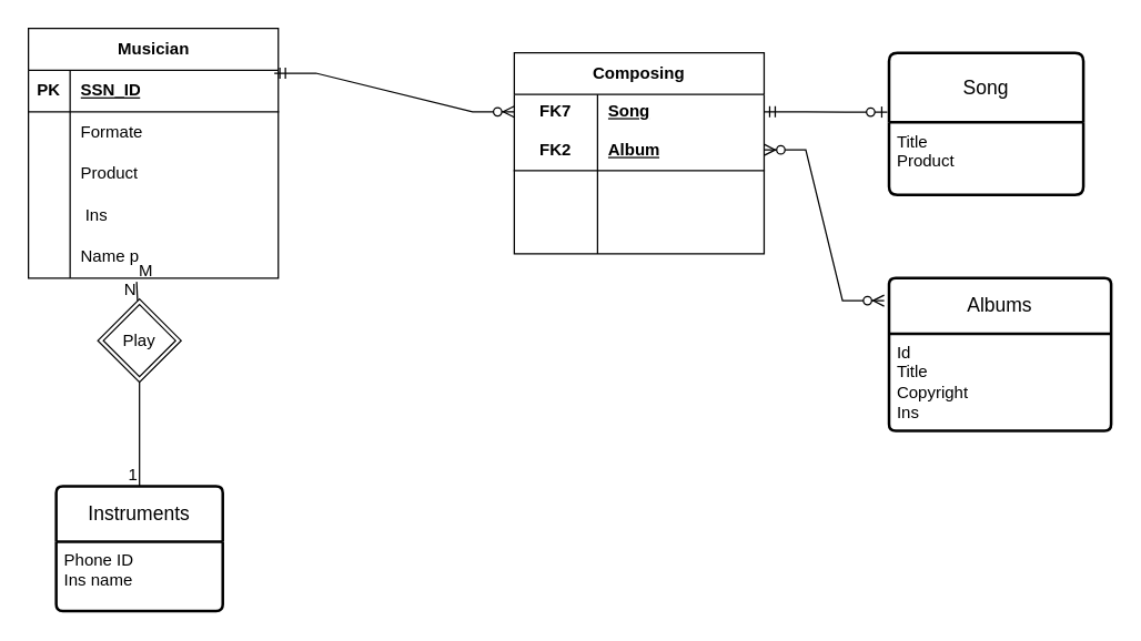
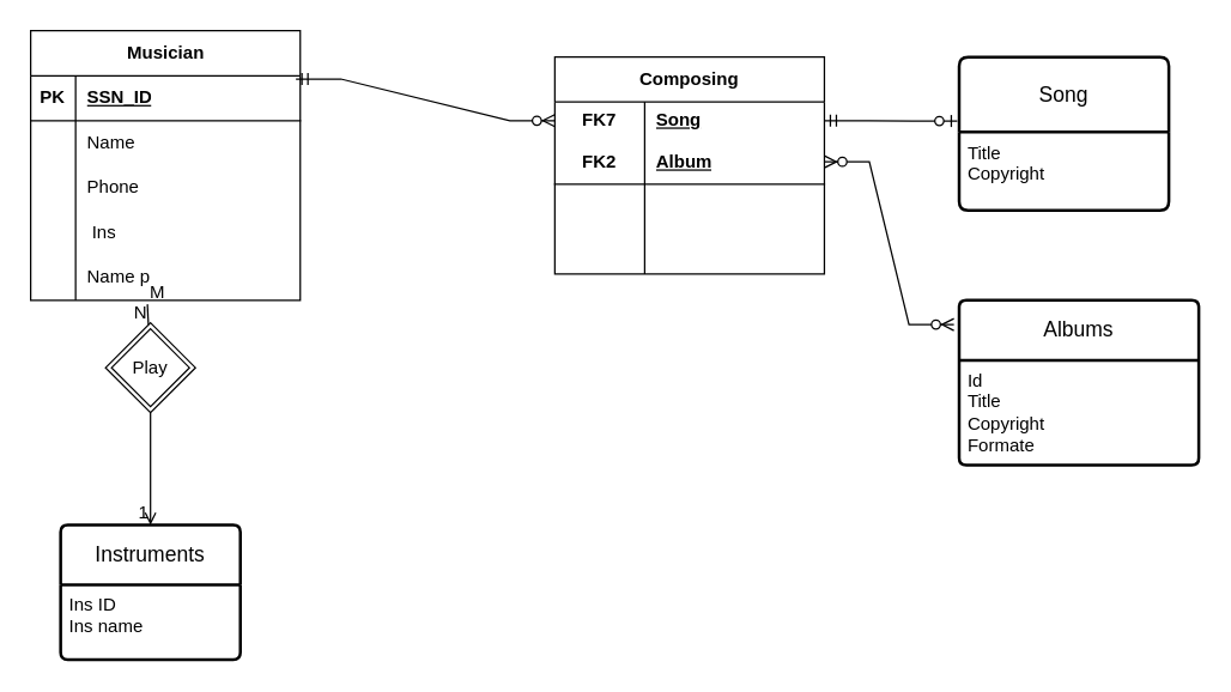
  <mxCell id="0" />
  <mxCell id="1" parent="0" />
  <mxCell id="2" value="Musician" style="shape=table;startSize=30;container=1;collapsible=1;childLayout=tableLayout;fixedRows=1;rowLines=0;fontStyle=1;align=center;resizeLast=1;html=1;" vertex="1" parent="1"><mxGeometry x="20" y="20" width="180" height="180" as="geometry" /></mxCell>
  <mxCell id="3" value="" style="shape=tableRow;horizontal=0;startSize=0;swimlaneHead=0;swimlaneBody=0;fillColor=none;collapsible=0;dropTarget=0;points=[[0,0.5],[1,0.5]];portConstraint=eastwest;top=0;left=0;right=0;bottom=1;" vertex="1" parent="2"><mxGeometry y="30" width="180" height="30" as="geometry" /></mxCell>
  <mxCell id="4" value="PK" style="shape=partialRectangle;connectable=0;fillColor=none;top=0;left=0;bottom=0;right=0;fontStyle=1;overflow=hidden;whiteSpace=wrap;html=1;" vertex="1" parent="3"><mxGeometry width="30" height="30" as="geometry"><mxRectangle width="30" height="30" as="alternateBounds" /></mxGeometry></mxCell>
  <mxCell id="5" value="SSN_ID" style="shape=partialRectangle;connectable=0;fillColor=none;top=0;left=0;bottom=0;right=0;align=left;spacingLeft=6;fontStyle=5;overflow=hidden;whiteSpace=wrap;html=1;" vertex="1" parent="3"><mxGeometry x="30" width="150" height="30" as="geometry"><mxRectangle width="150" height="30" as="alternateBounds" /></mxGeometry></mxCell>
  <mxCell id="6" value="" style="shape=tableRow;horizontal=0;startSize=0;swimlaneHead=0;swimlaneBody=0;fillColor=none;collapsible=0;dropTarget=0;points=[[0,0.5],[1,0.5]];portConstraint=eastwest;top=0;left=0;right=0;bottom=0;" vertex="1" parent="2"><mxGeometry y="60" width="180" height="30" as="geometry" /></mxCell>
  <mxCell id="7" value="" style="shape=partialRectangle;connectable=0;fillColor=none;top=0;left=0;bottom=0;right=0;editable=1;overflow=hidden;whiteSpace=wrap;html=1;" vertex="1" parent="6"><mxGeometry width="30" height="30" as="geometry"><mxRectangle width="30" height="30" as="alternateBounds" /></mxGeometry></mxCell>
- <mxCell id="8" value="Formate" style="shape=partialRectangle;connectable=0;fillColor=none;top=0;left=0;bottom=0;right=0;align=left;spacingLeft=6;overflow=hidden;whiteSpace=wrap;html=1;" vertex="1" parent="6"><mxGeometry x="30" width="150" height="30" as="geometry"><mxRectangle width="150" height="30" as="alternateBounds" /></mxGeometry></mxCell>
+ <mxCell id="8" value="Name" style="shape=partialRectangle;connectable=0;fillColor=none;top=0;left=0;bottom=0;right=0;align=left;spacingLeft=6;overflow=hidden;whiteSpace=wrap;html=1;" vertex="1" parent="6"><mxGeometry x="30" width="150" height="30" as="geometry"><mxRectangle width="150" height="30" as="alternateBounds" /></mxGeometry></mxCell>
  <mxCell id="9" value="" style="shape=tableRow;horizontal=0;startSize=0;swimlaneHead=0;swimlaneBody=0;fillColor=none;collapsible=0;dropTarget=0;points=[[0,0.5],[1,0.5]];portConstraint=eastwest;top=0;left=0;right=0;bottom=0;" vertex="1" parent="2"><mxGeometry y="90" width="180" height="30" as="geometry" /></mxCell>
  <mxCell id="10" value="" style="shape=partialRectangle;connectable=0;fillColor=none;top=0;left=0;bottom=0;right=0;editable=1;overflow=hidden;whiteSpace=wrap;html=1;" vertex="1" parent="9"><mxGeometry width="30" height="30" as="geometry"><mxRectangle width="30" height="30" as="alternateBounds" /></mxGeometry></mxCell>
- <mxCell id="11" value="Product" style="shape=partialRectangle;connectable=0;fillColor=none;top=0;left=0;bottom=0;right=0;align=left;spacingLeft=6;overflow=hidden;whiteSpace=wrap;html=1;" vertex="1" parent="9"><mxGeometry x="30" width="150" height="30" as="geometry"><mxRectangle width="150" height="30" as="alternateBounds" /></mxGeometry></mxCell>
+ <mxCell id="11" value="Phone" style="shape=partialRectangle;connectable=0;fillColor=none;top=0;left=0;bottom=0;right=0;align=left;spacingLeft=6;overflow=hidden;whiteSpace=wrap;html=1;" vertex="1" parent="9"><mxGeometry x="30" width="150" height="30" as="geometry"><mxRectangle width="150" height="30" as="alternateBounds" /></mxGeometry></mxCell>
  <mxCell id="12" value="" style="shape=tableRow;horizontal=0;startSize=0;swimlaneHead=0;swimlaneBody=0;fillColor=none;collapsible=0;dropTarget=0;points=[[0,0.5],[1,0.5]];portConstraint=eastwest;top=0;left=0;right=0;bottom=0;" vertex="1" parent="2"><mxGeometry y="120" width="180" height="30" as="geometry" /></mxCell>
  <mxCell id="13" value="" style="shape=partialRectangle;connectable=0;fillColor=none;top=0;left=0;bottom=0;right=0;editable=1;overflow=hidden;whiteSpace=wrap;html=1;" vertex="1" parent="12"><mxGeometry width="30" height="30" as="geometry"><mxRectangle width="30" height="30" as="alternateBounds" /></mxGeometry></mxCell>
  <mxCell id="14" value="&amp;nbsp;Ins" style="shape=partialRectangle;connectable=0;fillColor=none;top=0;left=0;bottom=0;right=0;align=left;spacingLeft=6;overflow=hidden;whiteSpace=wrap;html=1;" vertex="1" parent="12"><mxGeometry x="30" width="150" height="30" as="geometry"><mxRectangle width="150" height="30" as="alternateBounds" /></mxGeometry></mxCell>
  <mxCell id="15" value="" style="shape=tableRow;horizontal=0;startSize=0;swimlaneHead=0;swimlaneBody=0;fillColor=none;collapsible=0;dropTarget=0;points=[[0,0.5],[1,0.5]];portConstraint=eastwest;top=0;left=0;right=0;bottom=0;" vertex="1" parent="2"><mxGeometry y="150" width="180" height="30" as="geometry" /></mxCell>
  <mxCell id="16" value="" style="shape=partialRectangle;connectable=0;fillColor=none;top=0;left=0;bottom=0;right=0;editable=1;overflow=hidden;whiteSpace=wrap;html=1;" vertex="1" parent="15"><mxGeometry width="30" height="30" as="geometry"><mxRectangle width="30" height="30" as="alternateBounds" /></mxGeometry></mxCell>
  <mxCell id="17" value="Name p" style="shape=partialRectangle;connectable=0;fillColor=none;top=0;left=0;bottom=0;right=0;align=left;spacingLeft=6;overflow=hidden;whiteSpace=wrap;html=1;" vertex="1" parent="15"><mxGeometry x="30" width="150" height="30" as="geometry"><mxRectangle width="150" height="30" as="alternateBounds" /></mxGeometry></mxCell>
  <mxCell id="18" value="Play" style="shape=rhombus;double=1;perimeter=rhombusPerimeter;whiteSpace=wrap;html=1;align=center;" vertex="1" parent="1"><mxGeometry x="70" y="215" width="60" height="60" as="geometry" /></mxCell>
  <mxCell id="19" value="Instruments" style="swimlane;childLayout=stackLayout;horizontal=1;startSize=40;horizontalStack=0;rounded=1;fontSize=14;fontStyle=0;strokeWidth=2;resizeParent=0;resizeLast=1;shadow=0;dashed=0;align=center;arcSize=4;whiteSpace=wrap;html=1;" vertex="1" parent="1"><mxGeometry x="40" y="350" width="120" height="90" as="geometry" /></mxCell>
- <mxCell id="20" value="Phone ID&lt;br&gt;Ins name&lt;br&gt;" style="align=left;strokeColor=none;fillColor=none;spacingLeft=4;fontSize=12;verticalAlign=top;resizable=0;rotatable=0;part=1;html=1;" vertex="1" parent="19"><mxGeometry y="40" width="120" height="50" as="geometry" /></mxCell>
+ <mxCell id="20" value="Ins ID&lt;br&gt;Ins name&lt;br&gt;" style="align=left;strokeColor=none;fillColor=none;spacingLeft=4;fontSize=12;verticalAlign=top;resizable=0;rotatable=0;part=1;html=1;" vertex="1" parent="19"><mxGeometry y="40" width="120" height="50" as="geometry" /></mxCell>
  <mxCell id="21" value="Composing" style="shape=table;startSize=30;container=1;collapsible=1;childLayout=tableLayout;fixedRows=1;rowLines=0;fontStyle=1;align=center;resizeLast=1;html=1;whiteSpace=wrap;" vertex="1" parent="1"><mxGeometry x="370" y="37.5" width="180" height="145" as="geometry" /></mxCell>
  <mxCell id="22" value="" style="shape=tableRow;horizontal=0;startSize=0;swimlaneHead=0;swimlaneBody=0;fillColor=none;collapsible=0;dropTarget=0;points=[[0,0.5],[1,0.5]];portConstraint=eastwest;top=0;left=0;right=0;bottom=0;html=1;" vertex="1" parent="21"><mxGeometry y="30" width="180" height="25" as="geometry" /></mxCell>
  <mxCell id="23" value="FK7" style="shape=partialRectangle;connectable=0;fillColor=none;top=0;left=0;bottom=0;right=0;fontStyle=1;overflow=hidden;html=1;whiteSpace=wrap;" vertex="1" parent="22"><mxGeometry width="60" height="25" as="geometry"><mxRectangle width="60" height="25" as="alternateBounds" /></mxGeometry></mxCell>
  <mxCell id="24" value="Song" style="shape=partialRectangle;connectable=0;fillColor=none;top=0;left=0;bottom=0;right=0;align=left;spacingLeft=6;fontStyle=5;overflow=hidden;html=1;whiteSpace=wrap;" vertex="1" parent="22"><mxGeometry x="60" width="120" height="25" as="geometry"><mxRectangle width="120" height="25" as="alternateBounds" /></mxGeometry></mxCell>
  <mxCell id="25" value="" style="shape=tableRow;horizontal=0;startSize=0;swimlaneHead=0;swimlaneBody=0;fillColor=none;collapsible=0;dropTarget=0;points=[[0,0.5],[1,0.5]];portConstraint=eastwest;top=0;left=0;right=0;bottom=1;html=1;" vertex="1" parent="21"><mxGeometry y="55" width="180" height="30" as="geometry" /></mxCell>
  <mxCell id="26" value="FK2" style="shape=partialRectangle;connectable=0;fillColor=none;top=0;left=0;bottom=0;right=0;fontStyle=1;overflow=hidden;html=1;whiteSpace=wrap;" vertex="1" parent="25"><mxGeometry width="60" height="30" as="geometry"><mxRectangle width="60" height="30" as="alternateBounds" /></mxGeometry></mxCell>
  <mxCell id="27" value="Album" style="shape=partialRectangle;connectable=0;fillColor=none;top=0;left=0;bottom=0;right=0;align=left;spacingLeft=6;fontStyle=5;overflow=hidden;html=1;whiteSpace=wrap;" vertex="1" parent="25"><mxGeometry x="60" width="120" height="30" as="geometry"><mxRectangle width="120" height="30" as="alternateBounds" /></mxGeometry></mxCell>
  <mxCell id="28" value="" style="shape=tableRow;horizontal=0;startSize=0;swimlaneHead=0;swimlaneBody=0;fillColor=none;collapsible=0;dropTarget=0;points=[[0,0.5],[1,0.5]];portConstraint=eastwest;top=0;left=0;right=0;bottom=0;html=1;" vertex="1" parent="21"><mxGeometry y="85" width="180" height="30" as="geometry" /></mxCell>
  <mxCell id="29" value="" style="shape=partialRectangle;connectable=0;fillColor=none;top=0;left=0;bottom=0;right=0;editable=1;overflow=hidden;html=1;whiteSpace=wrap;" vertex="1" parent="28"><mxGeometry width="60" height="30" as="geometry"><mxRectangle width="60" height="30" as="alternateBounds" /></mxGeometry></mxCell>
  <mxCell id="30" value="" style="shape=partialRectangle;connectable=0;fillColor=none;top=0;left=0;bottom=0;right=0;align=left;spacingLeft=6;overflow=hidden;html=1;whiteSpace=wrap;" vertex="1" parent="28"><mxGeometry x="60" width="120" height="30" as="geometry"><mxRectangle width="120" height="30" as="alternateBounds" /></mxGeometry></mxCell>
  <mxCell id="31" value="" style="shape=tableRow;horizontal=0;startSize=0;swimlaneHead=0;swimlaneBody=0;fillColor=none;collapsible=0;dropTarget=0;points=[[0,0.5],[1,0.5]];portConstraint=eastwest;top=0;left=0;right=0;bottom=0;html=1;" vertex="1" parent="21"><mxGeometry y="115" width="180" height="30" as="geometry" /></mxCell>
  <mxCell id="32" value="" style="shape=partialRectangle;connectable=0;fillColor=none;top=0;left=0;bottom=0;right=0;editable=1;overflow=hidden;html=1;whiteSpace=wrap;" vertex="1" parent="31"><mxGeometry width="60" height="30" as="geometry"><mxRectangle width="60" height="30" as="alternateBounds" /></mxGeometry></mxCell>
  <mxCell id="33" value="" style="shape=partialRectangle;connectable=0;fillColor=none;top=0;left=0;bottom=0;right=0;align=left;spacingLeft=6;overflow=hidden;html=1;whiteSpace=wrap;" vertex="1" parent="31"><mxGeometry x="60" width="120" height="30" as="geometry"><mxRectangle width="120" height="30" as="alternateBounds" /></mxGeometry></mxCell>
  <mxCell id="34" value="Song" style="swimlane;childLayout=stackLayout;horizontal=1;startSize=50;horizontalStack=0;rounded=1;fontSize=14;fontStyle=0;strokeWidth=2;resizeParent=0;resizeLast=1;shadow=0;dashed=0;align=center;arcSize=4;whiteSpace=wrap;html=1;" vertex="1" parent="1"><mxGeometry x="640" y="37.5" width="140" height="102.5" as="geometry" /></mxCell>
- <mxCell id="35" value="Title&lt;br&gt;Product" style="align=left;strokeColor=none;fillColor=none;spacingLeft=4;fontSize=12;verticalAlign=top;resizable=0;rotatable=0;part=1;html=1;" vertex="1" parent="34"><mxGeometry y="50" width="140" height="52.5" as="geometry" /></mxCell>
+ <mxCell id="35" value="Title&lt;br&gt;Copyright" style="align=left;strokeColor=none;fillColor=none;spacingLeft=4;fontSize=12;verticalAlign=top;resizable=0;rotatable=0;part=1;html=1;" vertex="1" parent="34"><mxGeometry y="50" width="140" height="52.5" as="geometry" /></mxCell>
  <mxCell id="36" value="Albums" style="swimlane;childLayout=stackLayout;horizontal=1;startSize=40;horizontalStack=0;rounded=1;fontSize=14;fontStyle=0;strokeWidth=2;resizeParent=0;resizeLast=1;shadow=0;dashed=0;align=center;arcSize=4;whiteSpace=wrap;html=1;" vertex="1" parent="1"><mxGeometry x="640" y="200" width="160" height="110" as="geometry" /></mxCell>
- <mxCell id="37" value="Id&lt;br&gt;Title&lt;br&gt;Copyright&lt;br&gt;Ins" style="align=left;strokeColor=none;fillColor=none;spacingLeft=4;fontSize=12;verticalAlign=top;resizable=0;rotatable=0;part=1;html=1;" vertex="1" parent="36"><mxGeometry y="40" width="160" height="70" as="geometry" /></mxCell>
+ <mxCell id="37" value="Id&lt;br&gt;Title&lt;br&gt;Copyright&lt;br&gt;Formate" style="align=left;strokeColor=none;fillColor=none;spacingLeft=4;fontSize=12;verticalAlign=top;resizable=0;rotatable=0;part=1;html=1;" vertex="1" parent="36"><mxGeometry y="40" width="160" height="70" as="geometry" /></mxCell>
  <mxCell id="38" value="" style="endArrow=none;html=1;rounded=0;exitX=0.433;exitY=1.087;exitDx=0;exitDy=0;exitPerimeter=0;" edge="1" parent="1" source="15" target="18"><mxGeometry relative="1" as="geometry"><mxPoint x="330" y="250" as="sourcePoint" /><mxPoint x="490" y="250" as="targetPoint" /></mxGeometry></mxCell>
  <mxCell id="39" value="M" style="resizable=0;html=1;whiteSpace=wrap;align=left;verticalAlign=bottom;" connectable="0" vertex="1" parent="38"><mxGeometry x="-1" relative="1" as="geometry" /></mxCell>
  <mxCell id="40" value="N" style="resizable=0;html=1;whiteSpace=wrap;align=right;verticalAlign=bottom;" connectable="0" vertex="1" parent="38"><mxGeometry x="1" relative="1" as="geometry" /></mxCell>
- <mxCell id="41" value="" style="endArrow=none;html=1;rounded=0;entryX=0.5;entryY=0;entryDx=0;entryDy=0;" edge="1" parent="1" source="18" target="19"><mxGeometry relative="1" as="geometry"><mxPoint x="330" y="250" as="sourcePoint" /><mxPoint x="490" y="250" as="targetPoint" /></mxGeometry></mxCell>
+ <mxCell id="41" value="" style="endArrow=open;html=1;rounded=0;entryX=0.5;entryY=0;entryDx=0;entryDy=0;" edge="1" parent="1" source="18" target="19"><mxGeometry relative="1" as="geometry"><mxPoint x="330" y="250" as="sourcePoint" /><mxPoint x="490" y="250" as="targetPoint" /></mxGeometry></mxCell>
  <mxCell id="42" value="1" style="resizable=0;html=1;whiteSpace=wrap;align=right;verticalAlign=bottom;" connectable="0" vertex="1" parent="41"><mxGeometry x="1" relative="1" as="geometry" /></mxCell>
  <mxCell id="43" value="" style="edgeStyle=entityRelationEdgeStyle;fontSize=12;html=1;endArrow=ERzeroToMany;startArrow=ERmandOne;rounded=0;exitX=0.984;exitY=0.073;exitDx=0;exitDy=0;entryX=0;entryY=0.5;entryDx=0;entryDy=0;exitPerimeter=0;" edge="1" parent="1" source="3" target="22"><mxGeometry width="100" height="100" relative="1" as="geometry"><mxPoint x="360" y="300" as="sourcePoint" /><mxPoint x="360" y="80" as="targetPoint" /></mxGeometry></mxCell>
  <mxCell id="44" value="" style="edgeStyle=entityRelationEdgeStyle;fontSize=12;html=1;endArrow=ERzeroToOne;startArrow=ERmandOne;rounded=0;exitX=1;exitY=0.5;exitDx=0;exitDy=0;entryX=-0.009;entryY=0.417;entryDx=0;entryDy=0;entryPerimeter=0;" edge="1" parent="1" source="22" target="34"><mxGeometry width="100" height="100" relative="1" as="geometry"><mxPoint x="360" y="300" as="sourcePoint" /><mxPoint x="460" y="200" as="targetPoint" /></mxGeometry></mxCell>
  <mxCell id="45" value="" style="edgeStyle=entityRelationEdgeStyle;fontSize=12;html=1;endArrow=ERzeroToMany;endFill=1;startArrow=ERzeroToMany;rounded=0;exitX=1;exitY=0.5;exitDx=0;exitDy=0;entryX=-0.022;entryY=0.147;entryDx=0;entryDy=0;entryPerimeter=0;" edge="1" parent="1" source="25" target="36"><mxGeometry width="100" height="100" relative="1" as="geometry"><mxPoint x="360" y="300" as="sourcePoint" /><mxPoint x="460" y="200" as="targetPoint" /></mxGeometry></mxCell>
